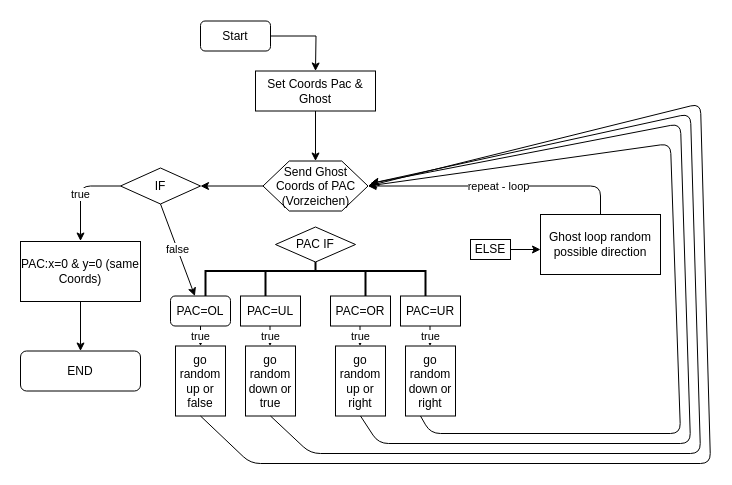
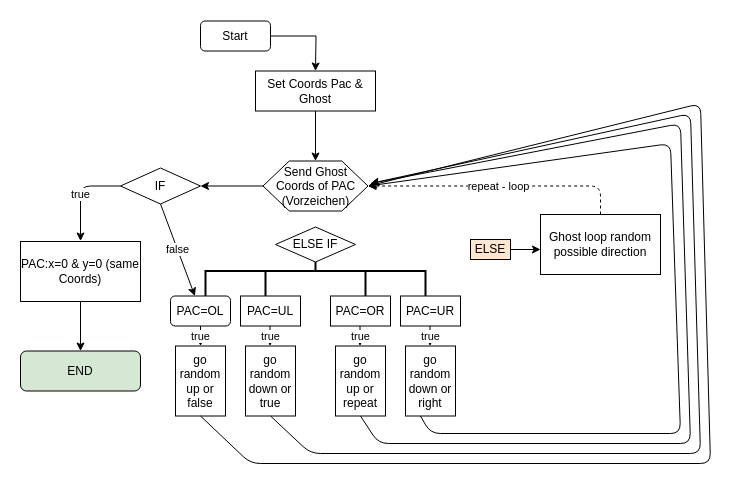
  <mxCell id="0" />
  <mxCell id="1" parent="0" />
  <mxCell id="2" value="" style="strokeWidth=2;html=1;shape=mxgraph.flowchart.annotation_2;align=left;labelPosition=right;pointerEvents=1;connectable=0;rotation=90;" vertex="1" parent="1"><mxGeometry x="290" y="160.5" width="50" height="220" as="geometry" /></mxCell>
  <mxCell id="3" value="" style="strokeWidth=2;html=1;shape=mxgraph.flowchart.annotation_1;align=left;pointerEvents=1;connectable=0;rotation=90;" vertex="1" parent="1"><mxGeometry x="300" y="235.5" width="30" height="100" as="geometry" /></mxCell>
  <mxCell id="4" value="" style="edgeStyle=orthogonalEdgeStyle;rounded=0;orthogonalLoop=1;jettySize=auto;html=1;" edge="1" parent="1" source="5"><mxGeometry relative="1" as="geometry"><mxPoint x="315" y="70.5" as="targetPoint" /></mxGeometry></mxCell>
  <mxCell id="5" value="Start" style="rounded=1;whiteSpace=wrap;html=1;" vertex="1" parent="1"><mxGeometry x="200" y="20.5" width="70" height="30" as="geometry" /></mxCell>
  <mxCell id="6" value="" style="edgeStyle=orthogonalEdgeStyle;rounded=0;orthogonalLoop=1;jettySize=auto;html=1;exitX=0.5;exitY=1;exitDx=0;exitDy=0;" edge="1" parent="1" source="7"><mxGeometry relative="1" as="geometry"><mxPoint x="315" y="155.5" as="sourcePoint" /><mxPoint x="315" y="160.5" as="targetPoint" /></mxGeometry></mxCell>
  <mxCell id="7" value="Set Coords Pac &amp;amp; Ghost" style="rounded=0;whiteSpace=wrap;html=1;" vertex="1" parent="1"><mxGeometry x="255" y="70.5" width="120" height="40" as="geometry" /></mxCell>
  <mxCell id="8" value="PAC=OL" style="whiteSpace=wrap;html=1;rounded=1;" vertex="1" parent="1"><mxGeometry x="170" y="295.5" width="60" height="30" as="geometry" /></mxCell>
  <mxCell id="9" value="PAC=UR" style="rounded=0;whiteSpace=wrap;html=1;" vertex="1" parent="1"><mxGeometry x="400" y="295.5" width="60" height="30" as="geometry" /></mxCell>
  <mxCell id="10" value="PAC=OR" style="rounded=0;whiteSpace=wrap;html=1;" vertex="1" parent="1"><mxGeometry x="330" y="295.5" width="60" height="30" as="geometry" /></mxCell>
  <mxCell id="11" value="PAC=UL" style="rounded=0;whiteSpace=wrap;html=1;" vertex="1" parent="1"><mxGeometry x="240" y="295.5" width="60" height="30" as="geometry" /></mxCell>
- <mxCell id="12" value="ELSE" style="rounded=0;whiteSpace=wrap;html=1;" vertex="1" parent="1"><mxGeometry x="470" y="239" width="40" height="20" as="geometry" /></mxCell>
+ <mxCell id="12" value="ELSE" style="rounded=0;whiteSpace=wrap;html=1;fillColor=#ffe6cc;" vertex="1" parent="1"><mxGeometry x="470" y="239" width="40" height="20" as="geometry" /></mxCell>
  <mxCell id="13" value="" style="endArrow=classic;html=1;" edge="1" parent="1"><mxGeometry width="50" height="50" relative="1" as="geometry"><mxPoint x="510" y="249" as="sourcePoint" /><mxPoint x="540" y="249" as="targetPoint" /></mxGeometry></mxCell>
  <mxCell id="14" value="Ghost loop random possible direction" style="rounded=0;whiteSpace=wrap;html=1;" vertex="1" parent="1"><mxGeometry x="540" y="214" width="120" height="60" as="geometry" /></mxCell>
  <mxCell id="15" value="true" style="endArrow=classic;html=1;exitX=0.5;exitY=1;exitDx=0;exitDy=0;" edge="1" parent="1" source="8"><mxGeometry width="50" height="50" relative="1" as="geometry"><mxPoint x="170" y="395.5" as="sourcePoint" /><mxPoint x="200" y="345.5" as="targetPoint" /></mxGeometry></mxCell>
  <mxCell id="16" value="true" style="endArrow=classic;html=1;exitX=0.5;exitY=1;exitDx=0;exitDy=0;" edge="1" parent="1"><mxGeometry width="50" height="50" relative="1" as="geometry"><mxPoint x="269.5" y="325.5" as="sourcePoint" /><mxPoint x="269.5" y="345.5" as="targetPoint" /></mxGeometry></mxCell>
  <mxCell id="17" value="true" style="endArrow=classic;html=1;exitX=0.5;exitY=1;exitDx=0;exitDy=0;" edge="1" parent="1"><mxGeometry width="50" height="50" relative="1" as="geometry"><mxPoint x="359.5" y="325.5" as="sourcePoint" /><mxPoint x="359.5" y="345.5" as="targetPoint" /></mxGeometry></mxCell>
  <mxCell id="18" value="true" style="endArrow=classic;html=1;exitX=0.5;exitY=1;exitDx=0;exitDy=0;" edge="1" parent="1"><mxGeometry width="50" height="50" relative="1" as="geometry"><mxPoint x="429.5" y="325.5" as="sourcePoint" /><mxPoint x="429.5" y="345.5" as="targetPoint" /></mxGeometry></mxCell>
  <mxCell id="19" value="go random up or false" style="rounded=0;whiteSpace=wrap;html=1;" vertex="1" parent="1"><mxGeometry x="175" y="345.5" width="50" height="70" as="geometry" /></mxCell>
  <mxCell id="20" value="go random down or true" style="rounded=0;whiteSpace=wrap;html=1;" vertex="1" parent="1"><mxGeometry x="245" y="345.5" width="50" height="70" as="geometry" /></mxCell>
- <mxCell id="21" value="go random up or right" style="rounded=0;whiteSpace=wrap;html=1;" vertex="1" parent="1"><mxGeometry x="335" y="345.5" width="50" height="70" as="geometry" /></mxCell>
+ <mxCell id="21" value="go random up or repeat" style="rounded=0;whiteSpace=wrap;html=1;" vertex="1" parent="1"><mxGeometry x="335" y="345.5" width="50" height="70" as="geometry" /></mxCell>
  <mxCell id="22" value="go random down or right" style="rounded=0;whiteSpace=wrap;html=1;" vertex="1" parent="1"><mxGeometry x="405" y="345.5" width="50" height="70" as="geometry" /></mxCell>
- <mxCell id="23" value="PAC IF" style="rhombus;whiteSpace=wrap;html=1;" vertex="1" parent="1"><mxGeometry x="275" y="226.5" width="80" height="35" as="geometry" /></mxCell>
+ <mxCell id="23" value="ELSE IF" style="rhombus;whiteSpace=wrap;html=1;" vertex="1" parent="1"><mxGeometry x="275" y="226.5" width="80" height="35" as="geometry" /></mxCell>
  <mxCell id="24" value="Send Ghost Coords of PAC (Vorzeichen)" style="shape=hexagon;html=1;whiteSpace=wrap;perimeter=hexagonPerimeter;rounded=0;" vertex="1" parent="1"><mxGeometry x="262.5" y="160.5" width="105" height="50" as="geometry" /></mxCell>
- <mxCell id="25" value="repeat - loop" style="edgeStyle=segmentEdgeStyle;endArrow=classic;html=1;entryX=1;entryY=0.5;entryDx=0;entryDy=0;exitX=0.5;exitY=0;exitDx=0;exitDy=0;" edge="1" parent="1" source="14" target="24"><mxGeometry width="50" height="50" relative="1" as="geometry"><mxPoint x="170" y="490.5" as="sourcePoint" /><mxPoint x="220" y="440.5" as="targetPoint" /><Array as="points"><mxPoint x="600" y="185.5" /></Array></mxGeometry></mxCell>
+ <mxCell id="25" value="repeat - loop" style="edgeStyle=segmentEdgeStyle;endArrow=classic;html=1;entryX=1;entryY=0.5;entryDx=0;entryDy=0;exitX=0.5;exitY=0;exitDx=0;exitDy=0;dashed=1;" edge="1" parent="1" source="14" target="24"><mxGeometry width="50" height="50" relative="1" as="geometry"><mxPoint x="170" y="490.5" as="sourcePoint" /><mxPoint x="220" y="440.5" as="targetPoint" /><Array as="points"><mxPoint x="600" y="185.5" /></Array></mxGeometry></mxCell>
  <mxCell id="26" value="" style="endArrow=classic;html=1;exitX=0;exitY=0.5;exitDx=0;exitDy=0;" edge="1" parent="1" source="24"><mxGeometry width="50" height="50" relative="1" as="geometry"><mxPoint x="170" y="560.5" as="sourcePoint" /><mxPoint x="200" y="185.5" as="targetPoint" /></mxGeometry></mxCell>
  <mxCell id="27" value="IF" style="rhombus;whiteSpace=wrap;html=1;" vertex="1" parent="1"><mxGeometry x="120" y="167.5" width="80" height="36" as="geometry" /></mxCell>
  <mxCell id="28" value="true" style="edgeStyle=segmentEdgeStyle;endArrow=classic;html=1;exitX=0;exitY=0.5;exitDx=0;exitDy=0;" edge="1" parent="1" source="27"><mxGeometry width="50" height="50" relative="1" as="geometry"><mxPoint x="120" y="560.5" as="sourcePoint" /><mxPoint x="80" y="240.5" as="targetPoint" /></mxGeometry></mxCell>
  <mxCell id="29" value="PAC:x=0 &amp;amp; y=0 (same Coords)" style="rounded=0;whiteSpace=wrap;html=1;" vertex="1" parent="1"><mxGeometry x="20" y="241" width="120" height="60" as="geometry" /></mxCell>
  <mxCell id="30" value="" style="endArrow=classic;html=1;exitX=0.5;exitY=1;exitDx=0;exitDy=0;" edge="1" parent="1" source="29"><mxGeometry width="50" height="50" relative="1" as="geometry"><mxPoint x="0" y="410.5" as="sourcePoint" /><mxPoint x="80" y="350.5" as="targetPoint" /></mxGeometry></mxCell>
- <mxCell id="31" value="END" style="rounded=1;whiteSpace=wrap;html=1;" vertex="1" parent="1"><mxGeometry x="20" y="350.5" width="120" height="40" as="geometry" /></mxCell>
+ <mxCell id="31" value="END" style="rounded=1;whiteSpace=wrap;html=1;fillColor=#d5e8d4;" vertex="1" parent="1"><mxGeometry x="20" y="350.5" width="120" height="40" as="geometry" /></mxCell>
  <mxCell id="32" value="false" style="endArrow=classic;html=1;exitX=0.5;exitY=1;exitDx=0;exitDy=0;" edge="1" parent="1" source="27" target="8"><mxGeometry width="50" height="50" relative="1" as="geometry"><mxPoint x="20" y="490.5" as="sourcePoint" /><mxPoint x="70" y="440.5" as="targetPoint" /></mxGeometry></mxCell>
  <mxCell id="33" value="" style="endArrow=classic;html=1;entryX=1;entryY=0.5;entryDx=0;entryDy=0;" edge="1" parent="1" target="24"><mxGeometry width="50" height="50" relative="1" as="geometry"><mxPoint x="420" y="415.5" as="sourcePoint" /><mxPoint x="470" y="365.5" as="targetPoint" /><Array as="points"><mxPoint x="430" y="433" /><mxPoint x="680" y="433" /><mxPoint x="670" y="143" /></Array></mxGeometry></mxCell>
  <mxCell id="34" value="" style="endArrow=classic;html=1;exitX=0.5;exitY=1;exitDx=0;exitDy=0;" edge="1" parent="1" source="21"><mxGeometry width="50" height="50" relative="1" as="geometry"><mxPoint x="430" y="425.5" as="sourcePoint" /><mxPoint x="370" y="183" as="targetPoint" /><Array as="points"><mxPoint x="378" y="443" /><mxPoint x="690" y="443" /><mxPoint x="680" y="123" /></Array></mxGeometry></mxCell>
  <mxCell id="35" value="" style="endArrow=classic;html=1;exitX=0.5;exitY=1;exitDx=0;exitDy=0;entryX=1;entryY=0.5;entryDx=0;entryDy=0;" edge="1" parent="1" target="24"><mxGeometry width="50" height="50" relative="1" as="geometry"><mxPoint x="200" y="415.5" as="sourcePoint" /><mxPoint x="210" y="183" as="targetPoint" /><Array as="points"><mxPoint x="250" y="463" /><mxPoint x="710" y="463" /><mxPoint x="700" y="103" /></Array></mxGeometry></mxCell>
  <mxCell id="36" value="" style="endArrow=classic;html=1;exitX=0.5;exitY=1;exitDx=0;exitDy=0;" edge="1" parent="1" source="20"><mxGeometry width="50" height="50" relative="1" as="geometry"><mxPoint x="210" y="425.5" as="sourcePoint" /><mxPoint x="370" y="183" as="targetPoint" /><Array as="points"><mxPoint x="310" y="453" /><mxPoint x="700" y="453" /><mxPoint x="690" y="113" /></Array></mxGeometry></mxCell>
